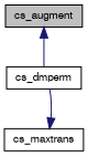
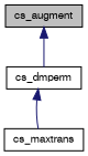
  digraph {
    rankdir=TB
    node [color=black fillcolor=white fontname=FreeSans fontsize=10 shape=record style=filled]
    edge [color=midnightblue dir=back fontname=FreeSans fontsize=10 labelfontname=FreeSans labelfontsize=10 style=solid]
    n1 [fillcolor=grey75 fontcolor=black height=0.2 label=cs_augment width=0.4]
    n2 [height=0.2 label=cs_dmperm width=0.4]
    n3 [height=0.2 label=cs_maxtrans width=0.4]
    n1 -> n2
-   n3 -> n2
+   n2 -> n3
  }
